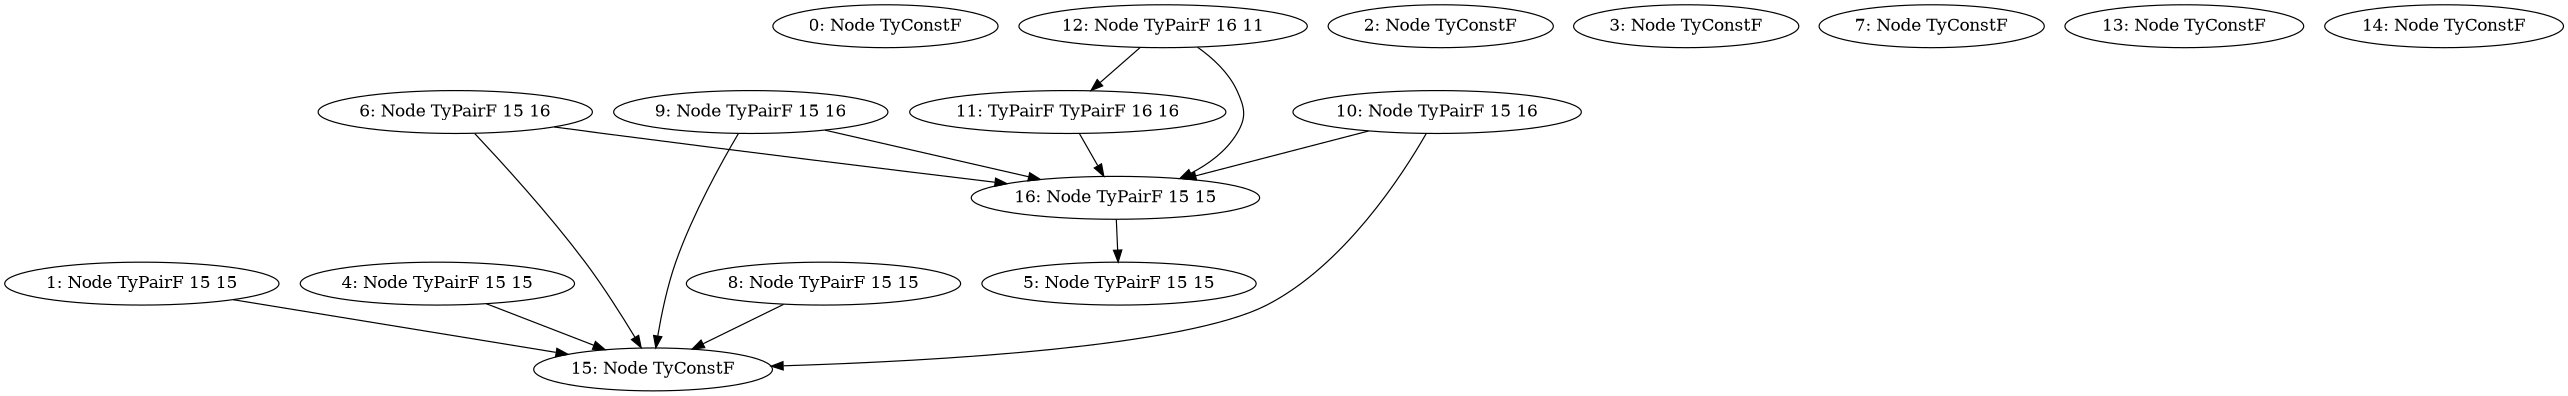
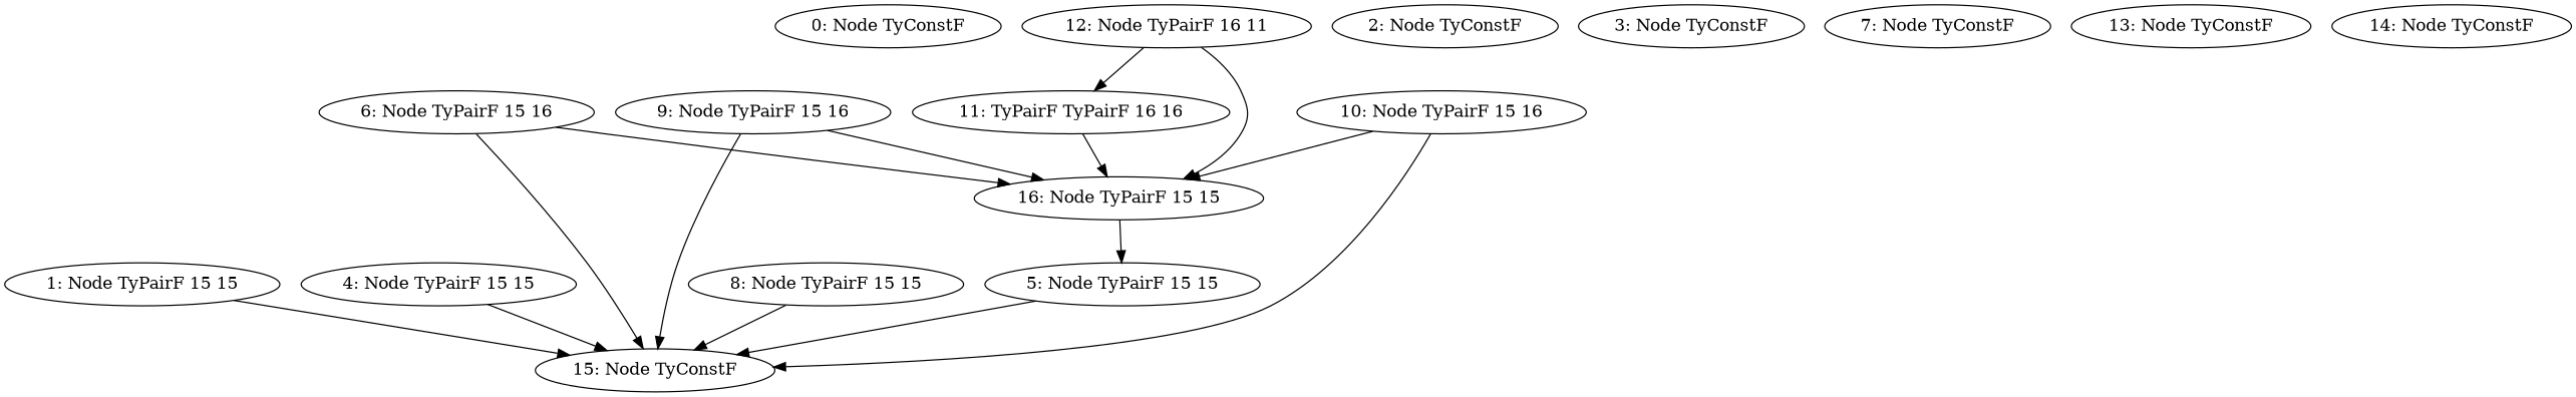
  digraph {
    n1 [label="0: Node TyConstF"]
    n2 [label="1: Node TyPairF 15 15"]
    n3 [label="15: Node TyConstF"]
    n4 [label="2: Node TyConstF"]
    n5 [label="3: Node TyConstF"]
    n6 [label="4: Node TyPairF 15 15"]
    n7 [label="5: Node TyPairF 15 15"]
    n8 [label="6: Node TyPairF 15 16"]
    n9 [label="16: Node TyPairF 15 15"]
    n10 [label="7: Node TyConstF"]
    n11 [label="8: Node TyPairF 15 15"]
    n12 [label="9: Node TyPairF 15 16"]
    n13 [label="10: Node TyPairF 15 16"]
    n14 [label="11: TyPairF TyPairF 16 16"]
    n15 [label="12: Node TyPairF 16 11"]
    n16 [label="13: Node TyConstF"]
    n17 [label="14: Node TyConstF"]
    n2 -> n3
    n6 -> n3
+   n7 -> n3
    n8 -> n3
    n8 -> n9
    n9 -> n7
    n11 -> n3
    n12 -> n3
    n12 -> n9
    n13 -> n3
    n13 -> n9
    n14 -> n9
    n15 -> n9
    n15 -> n14
  }
